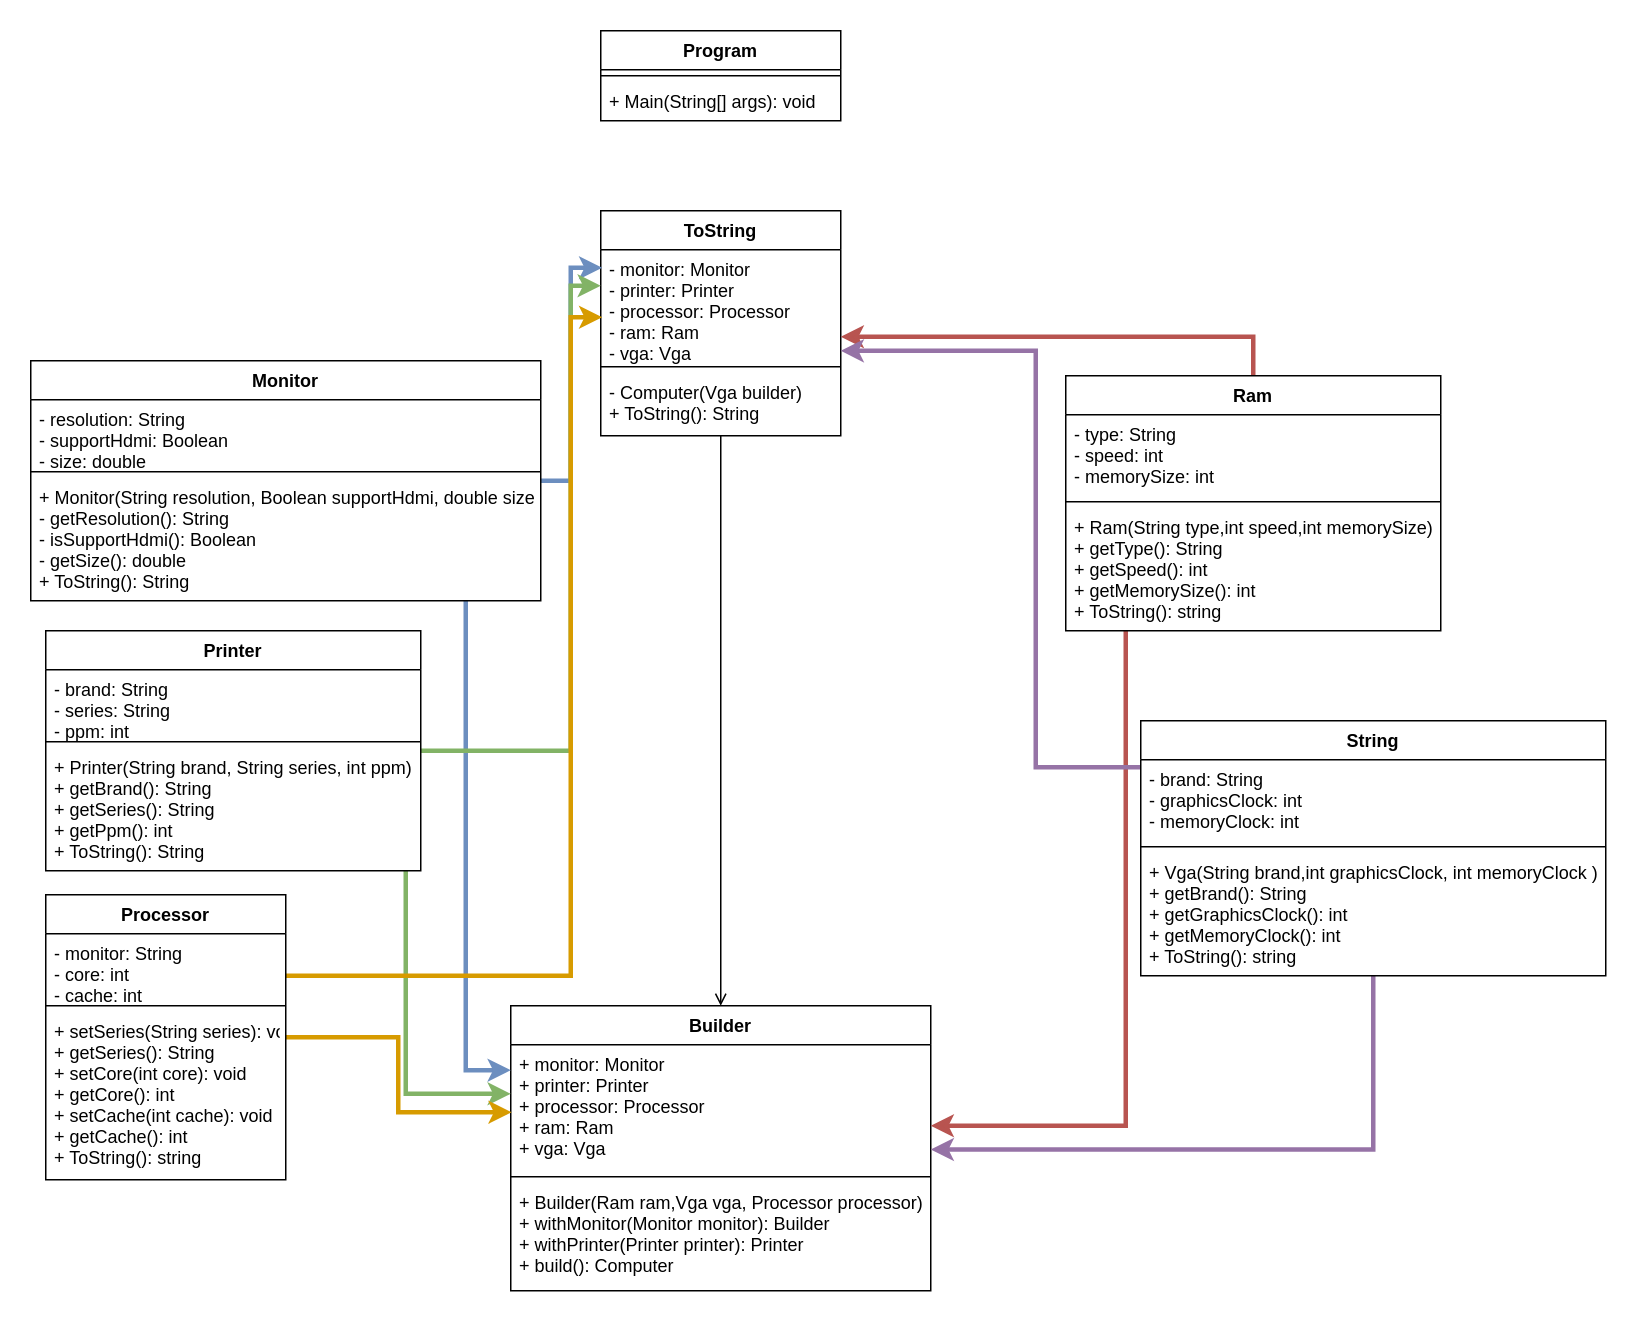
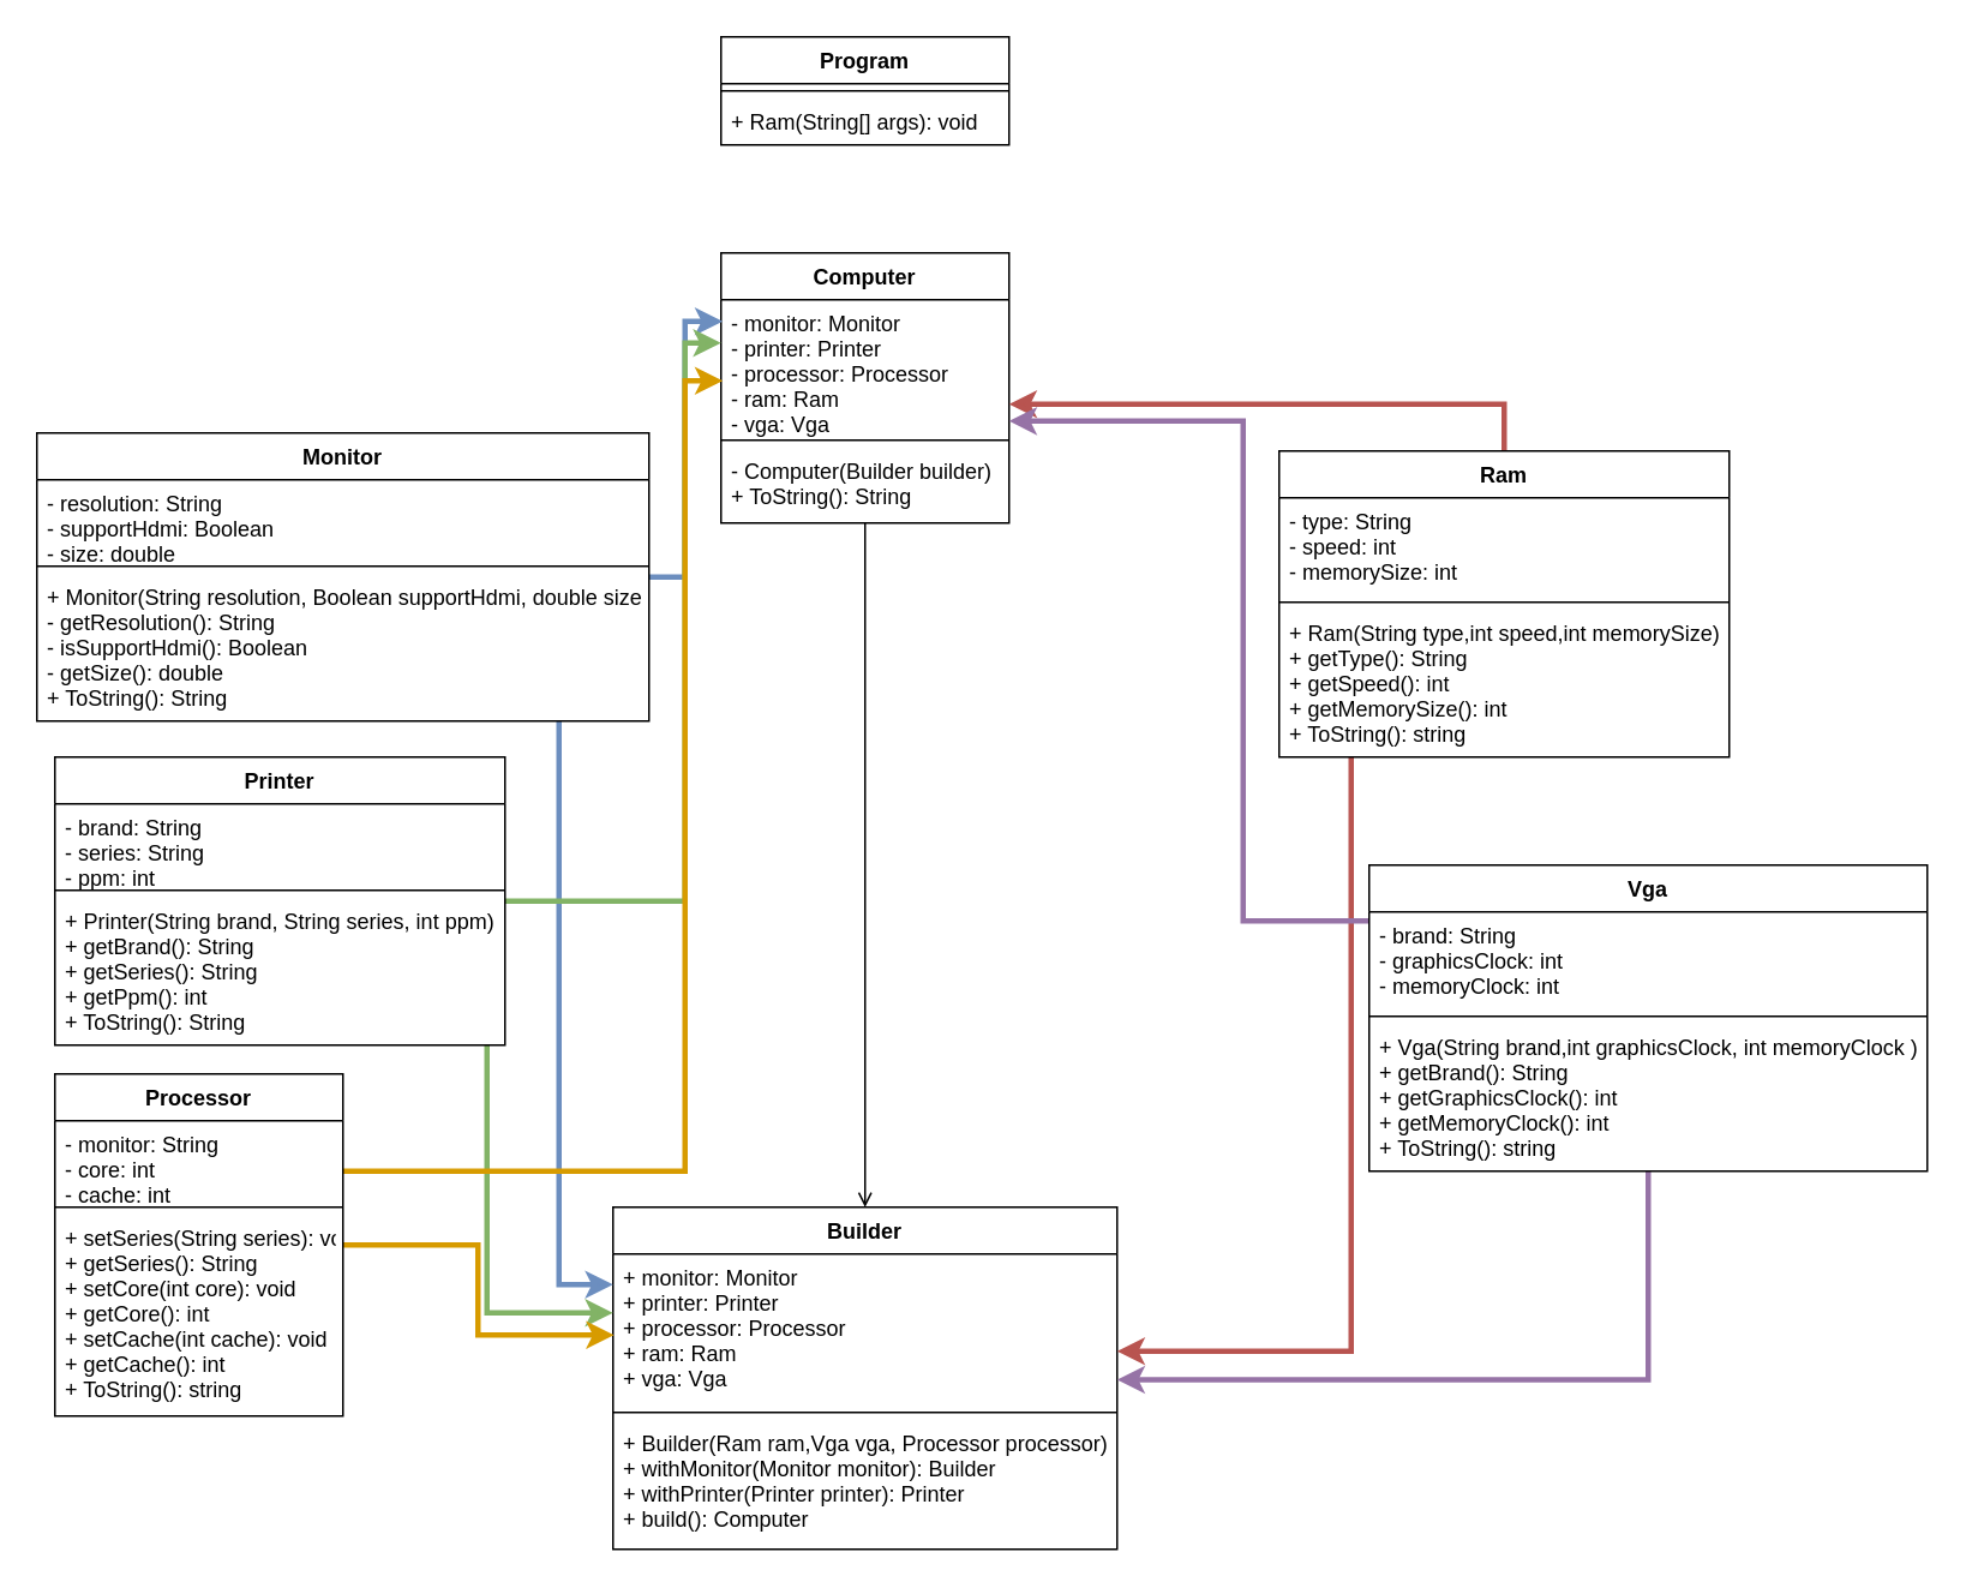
  <mxCell id="0" />
  <mxCell id="1" parent="0" />
  <mxCell id="2" value="Program" style="swimlane;fontStyle=1;align=center;verticalAlign=top;childLayout=stackLayout;horizontal=1;startSize=26;horizontalStack=0;resizeParent=1;resizeParentMax=0;resizeLast=0;collapsible=1;marginBottom=0;" vertex="1" parent="1"><mxGeometry x="400" y="20" width="160" height="60" as="geometry"><mxRectangle x="410" y="50" width="80" height="26" as="alternateBounds" /></mxGeometry></mxCell>
  <mxCell id="3" value="" style="line;strokeWidth=1;fillColor=none;align=left;verticalAlign=middle;spacingTop=-1;spacingLeft=3;spacingRight=3;rotatable=0;labelPosition=right;points=[];portConstraint=eastwest;" vertex="1" parent="2"><mxGeometry y="26" width="160" height="8" as="geometry" /></mxCell>
- <mxCell id="4" value="+ Main(String[] args): void" style="text;strokeColor=none;fillColor=none;align=left;verticalAlign=top;spacingLeft=4;spacingRight=4;overflow=hidden;rotatable=0;points=[[0,0.5],[1,0.5]];portConstraint=eastwest;" vertex="1" parent="2"><mxGeometry y="34" width="160" height="26" as="geometry" /></mxCell>
+ <mxCell id="4" value="+ Ram(String[] args): void" style="text;strokeColor=none;fillColor=none;align=left;verticalAlign=top;spacingLeft=4;spacingRight=4;overflow=hidden;rotatable=0;points=[[0,0.5],[1,0.5]];portConstraint=eastwest;" vertex="1" parent="2"><mxGeometry y="34" width="160" height="26" as="geometry" /></mxCell>
  <mxCell id="5" style="edgeStyle=orthogonalEdgeStyle;rounded=0;orthogonalLoop=1;jettySize=auto;html=1;endArrow=open;" edge="1" parent="1" source="6" target="10"><mxGeometry relative="1" as="geometry" /></mxCell>
- <mxCell id="6" value="ToString" style="swimlane;fontStyle=1;align=center;verticalAlign=top;childLayout=stackLayout;horizontal=1;startSize=26;horizontalStack=0;resizeParent=1;resizeParentMax=0;resizeLast=0;collapsible=1;marginBottom=0;" vertex="1" parent="1"><mxGeometry x="400" y="140" width="160" height="150" as="geometry"><mxRectangle x="390" y="150" width="90" height="26" as="alternateBounds" /></mxGeometry></mxCell>
+ <mxCell id="6" value="Computer" style="swimlane;fontStyle=1;align=center;verticalAlign=top;childLayout=stackLayout;horizontal=1;startSize=26;horizontalStack=0;resizeParent=1;resizeParentMax=0;resizeLast=0;collapsible=1;marginBottom=0;" vertex="1" parent="1"><mxGeometry x="400" y="140" width="160" height="150" as="geometry"><mxRectangle x="390" y="150" width="90" height="26" as="alternateBounds" /></mxGeometry></mxCell>
  <mxCell id="7" value="- monitor: Monitor&#10;- printer: Printer&#10;- processor: Processor&#10;- ram: Ram&#10;- vga: Vga&#10;" style="text;strokeColor=none;fillColor=none;align=left;verticalAlign=top;spacingLeft=4;spacingRight=4;overflow=hidden;rotatable=0;points=[[0,0.5],[1,0.5]];portConstraint=eastwest;" vertex="1" parent="6"><mxGeometry y="26" width="160" height="74" as="geometry" /></mxCell>
  <mxCell id="8" value="" style="line;strokeWidth=1;fillColor=none;align=left;verticalAlign=middle;spacingTop=-1;spacingLeft=3;spacingRight=3;rotatable=0;labelPosition=right;points=[];portConstraint=eastwest;" vertex="1" parent="6"><mxGeometry y="100" width="160" height="8" as="geometry" /></mxCell>
- <mxCell id="9" value="- Computer(Vga builder)&#10;+ ToString(): String&#10;" style="text;strokeColor=none;fillColor=none;align=left;verticalAlign=top;spacingLeft=4;spacingRight=4;overflow=hidden;rotatable=0;points=[[0,0.5],[1,0.5]];portConstraint=eastwest;" vertex="1" parent="6"><mxGeometry y="108" width="160" height="42" as="geometry" /></mxCell>
+ <mxCell id="9" value="- Computer(Builder builder)&#10;+ ToString(): String&#10;" style="text;strokeColor=none;fillColor=none;align=left;verticalAlign=top;spacingLeft=4;spacingRight=4;overflow=hidden;rotatable=0;points=[[0,0.5],[1,0.5]];portConstraint=eastwest;" vertex="1" parent="6"><mxGeometry y="108" width="160" height="42" as="geometry" /></mxCell>
  <mxCell id="10" value="Builder" style="swimlane;fontStyle=1;align=center;verticalAlign=top;childLayout=stackLayout;horizontal=1;startSize=26;horizontalStack=0;resizeParent=1;resizeParentMax=0;resizeLast=0;collapsible=1;marginBottom=0;" vertex="1" parent="1"><mxGeometry x="340" y="670" width="280" height="190" as="geometry"><mxRectangle x="435" y="580" width="70" height="26" as="alternateBounds" /></mxGeometry></mxCell>
  <mxCell id="11" value="+ monitor: Monitor&#10;+ printer: Printer&#10;+ processor: Processor&#10;+ ram: Ram&#10;+ vga: Vga&#10;&#10;&#10;" style="text;strokeColor=none;fillColor=none;align=left;verticalAlign=top;spacingLeft=4;spacingRight=4;overflow=hidden;rotatable=0;points=[[0,0.5],[1,0.5]];portConstraint=eastwest;" vertex="1" parent="10"><mxGeometry y="26" width="280" height="84" as="geometry" /></mxCell>
  <mxCell id="12" value="" style="line;strokeWidth=1;fillColor=none;align=left;verticalAlign=middle;spacingTop=-1;spacingLeft=3;spacingRight=3;rotatable=0;labelPosition=right;points=[];portConstraint=eastwest;" vertex="1" parent="10"><mxGeometry y="110" width="280" height="8" as="geometry" /></mxCell>
  <mxCell id="13" value="+ Builder(Ram ram,Vga vga, Processor processor)&#10;+ withMonitor(Monitor monitor): Builder&#10;+ withPrinter(Printer printer): Printer&#10;+ build(): Computer&#10;&#10;&#10;&#10;" style="text;strokeColor=none;fillColor=none;align=left;verticalAlign=top;spacingLeft=4;spacingRight=4;overflow=hidden;rotatable=0;points=[[0,0.5],[1,0.5]];portConstraint=eastwest;" vertex="1" parent="10"><mxGeometry y="118" width="280" height="72" as="geometry" /></mxCell>
  <mxCell id="14" style="edgeStyle=orthogonalEdgeStyle;rounded=0;orthogonalLoop=1;jettySize=auto;html=1;entryX=0.006;entryY=0.162;entryDx=0;entryDy=0;entryPerimeter=0;fillColor=#dae8fc;strokeColor=#6c8ebf;strokeWidth=3;" edge="1" parent="1" source="16" target="7"><mxGeometry relative="1" as="geometry" /></mxCell>
  <mxCell id="15" style="edgeStyle=orthogonalEdgeStyle;rounded=0;orthogonalLoop=1;jettySize=auto;html=1;entryX=0;entryY=0.202;entryDx=0;entryDy=0;entryPerimeter=0;fillColor=#dae8fc;strokeColor=#6c8ebf;jumpSize=6;strokeWidth=3;" edge="1" parent="1" source="16" target="11"><mxGeometry relative="1" as="geometry"><Array as="points"><mxPoint x="310" y="713" /></Array></mxGeometry></mxCell>
  <mxCell id="16" value="Monitor" style="swimlane;fontStyle=1;align=center;verticalAlign=top;childLayout=stackLayout;horizontal=1;startSize=26;horizontalStack=0;resizeParent=1;resizeParentMax=0;resizeLast=0;collapsible=1;marginBottom=0;" vertex="1" parent="1"><mxGeometry x="20" y="240" width="340" height="160" as="geometry"><mxRectangle x="220" y="340" width="80" height="26" as="alternateBounds" /></mxGeometry></mxCell>
  <mxCell id="17" value="- resolution: String&#10;- supportHdmi: Boolean&#10;- size: double" style="text;strokeColor=none;fillColor=none;align=left;verticalAlign=top;spacingLeft=4;spacingRight=4;overflow=hidden;rotatable=0;points=[[0,0.5],[1,0.5]];portConstraint=eastwest;" vertex="1" parent="16"><mxGeometry y="26" width="340" height="44" as="geometry" /></mxCell>
  <mxCell id="18" value="" style="line;strokeWidth=1;fillColor=none;align=left;verticalAlign=middle;spacingTop=-1;spacingLeft=3;spacingRight=3;rotatable=0;labelPosition=right;points=[];portConstraint=eastwest;" vertex="1" parent="16"><mxGeometry y="70" width="340" height="8" as="geometry" /></mxCell>
  <mxCell id="19" value="+ Monitor(String resolution, Boolean supportHdmi, double size)&#10;- getResolution(): String&#10;- isSupportHdmi(): Boolean&#10;- getSize(): double&#10;+ ToString(): String" style="text;strokeColor=none;fillColor=none;align=left;verticalAlign=top;spacingLeft=4;spacingRight=4;overflow=hidden;rotatable=0;points=[[0,0.5],[1,0.5]];portConstraint=eastwest;" vertex="1" parent="16"><mxGeometry y="78" width="340" height="82" as="geometry" /></mxCell>
  <mxCell id="20" style="edgeStyle=orthogonalEdgeStyle;rounded=0;orthogonalLoop=1;jettySize=auto;html=1;fillColor=#d5e8d4;strokeColor=#82b366;strokeWidth=3;" edge="1" parent="1" source="22" target="7"><mxGeometry relative="1" as="geometry"><Array as="points"><mxPoint x="380" y="500" /><mxPoint x="380" y="190" /></Array></mxGeometry></mxCell>
  <mxCell id="21" style="edgeStyle=orthogonalEdgeStyle;rounded=0;orthogonalLoop=1;jettySize=auto;html=1;entryX=0;entryY=0.389;entryDx=0;entryDy=0;entryPerimeter=0;fillColor=#d5e8d4;strokeColor=#82b366;strokeWidth=3;" edge="1" parent="1" source="22" target="11"><mxGeometry relative="1" as="geometry"><Array as="points"><mxPoint x="270" y="729" /></Array></mxGeometry></mxCell>
  <mxCell id="22" value="Printer" style="swimlane;fontStyle=1;align=center;verticalAlign=top;childLayout=stackLayout;horizontal=1;startSize=26;horizontalStack=0;resizeParent=1;resizeParentMax=0;resizeLast=0;collapsible=1;marginBottom=0;" vertex="1" parent="1"><mxGeometry x="30" y="420" width="250" height="160" as="geometry"><mxRectangle x="20" y="430" width="70" height="26" as="alternateBounds" /></mxGeometry></mxCell>
  <mxCell id="23" value="- brand: String&#10;- series: String&#10;- ppm: int" style="text;strokeColor=none;fillColor=none;align=left;verticalAlign=top;spacingLeft=4;spacingRight=4;overflow=hidden;rotatable=0;points=[[0,0.5],[1,0.5]];portConstraint=eastwest;" vertex="1" parent="22"><mxGeometry y="26" width="250" height="44" as="geometry" /></mxCell>
  <mxCell id="24" value="" style="line;strokeWidth=1;fillColor=none;align=left;verticalAlign=middle;spacingTop=-1;spacingLeft=3;spacingRight=3;rotatable=0;labelPosition=right;points=[];portConstraint=eastwest;" vertex="1" parent="22"><mxGeometry y="70" width="250" height="8" as="geometry" /></mxCell>
  <mxCell id="25" value="+ Printer(String brand, String series, int ppm)&#10;+ getBrand(): String&#10;+ getSeries(): String&#10;+ getPpm(): int&#10;+ ToString(): String" style="text;strokeColor=none;fillColor=none;align=left;verticalAlign=top;spacingLeft=4;spacingRight=4;overflow=hidden;rotatable=0;points=[[0,0.5],[1,0.5]];portConstraint=eastwest;" vertex="1" parent="22"><mxGeometry y="78" width="250" height="82" as="geometry" /></mxCell>
  <mxCell id="26" style="edgeStyle=orthogonalEdgeStyle;rounded=0;orthogonalLoop=1;jettySize=auto;html=1;entryX=0.006;entryY=0.608;entryDx=0;entryDy=0;entryPerimeter=0;fillColor=#ffe6cc;strokeColor=#d79b00;strokeWidth=3;" edge="1" parent="1" source="28" target="7"><mxGeometry relative="1" as="geometry"><Array as="points"><mxPoint x="380" y="650" /><mxPoint x="380" y="211" /></Array></mxGeometry></mxCell>
  <mxCell id="27" style="edgeStyle=orthogonalEdgeStyle;rounded=0;orthogonalLoop=1;jettySize=auto;html=1;fillColor=#ffe6cc;strokeColor=#d79b00;strokeWidth=3;entryX=0.002;entryY=0.536;entryDx=0;entryDy=0;entryPerimeter=0;" edge="1" parent="1" source="28" target="11"><mxGeometry relative="1" as="geometry"><mxPoint x="330" y="740" as="targetPoint" /></mxGeometry></mxCell>
  <mxCell id="28" value="Processor" style="swimlane;fontStyle=1;align=center;verticalAlign=top;childLayout=stackLayout;horizontal=1;startSize=26;horizontalStack=0;resizeParent=1;resizeParentMax=0;resizeLast=0;collapsible=1;marginBottom=0;" vertex="1" parent="1"><mxGeometry x="30" y="596" width="160" height="190" as="geometry"><mxRectangle x="100" y="650" width="90" height="26" as="alternateBounds" /></mxGeometry></mxCell>
  <mxCell id="29" value="- monitor: String&#10;- core: int&#10;- cache: int" style="text;strokeColor=none;fillColor=none;align=left;verticalAlign=top;spacingLeft=4;spacingRight=4;overflow=hidden;rotatable=0;points=[[0,0.5],[1,0.5]];portConstraint=eastwest;" vertex="1" parent="28"><mxGeometry y="26" width="160" height="44" as="geometry" /></mxCell>
  <mxCell id="30" value="" style="line;strokeWidth=1;fillColor=none;align=left;verticalAlign=middle;spacingTop=-1;spacingLeft=3;spacingRight=3;rotatable=0;labelPosition=right;points=[];portConstraint=eastwest;" vertex="1" parent="28"><mxGeometry y="70" width="160" height="8" as="geometry" /></mxCell>
  <mxCell id="31" value="+ setSeries(String series): void&#10;+ getSeries(): String&#10;+ setCore(int core): void&#10;+ getCore(): int&#10;+ setCache(int cache): void&#10;+ getCache(): int&#10;+ ToString(): string" style="text;strokeColor=none;fillColor=none;align=left;verticalAlign=top;spacingLeft=4;spacingRight=4;overflow=hidden;rotatable=0;points=[[0,0.5],[1,0.5]];portConstraint=eastwest;" vertex="1" parent="28"><mxGeometry y="78" width="160" height="112" as="geometry" /></mxCell>
  <mxCell id="32" style="edgeStyle=orthogonalEdgeStyle;rounded=0;orthogonalLoop=1;jettySize=auto;html=1;entryX=1;entryY=0.784;entryDx=0;entryDy=0;entryPerimeter=0;fillColor=#f8cecc;strokeColor=#b85450;strokeWidth=3;" edge="1" parent="1" source="34" target="7"><mxGeometry relative="1" as="geometry" /></mxCell>
  <mxCell id="33" style="edgeStyle=orthogonalEdgeStyle;rounded=0;orthogonalLoop=1;jettySize=auto;html=1;entryX=1;entryY=0.643;entryDx=0;entryDy=0;entryPerimeter=0;fillColor=#f8cecc;strokeColor=#b85450;strokeWidth=3;" edge="1" parent="1" source="34" target="11"><mxGeometry relative="1" as="geometry"><Array as="points"><mxPoint x="750" y="750" /></Array></mxGeometry></mxCell>
  <mxCell id="34" value="Ram" style="swimlane;fontStyle=1;align=center;verticalAlign=top;childLayout=stackLayout;horizontal=1;startSize=26;horizontalStack=0;resizeParent=1;resizeParentMax=0;resizeLast=0;collapsible=1;marginBottom=0;" vertex="1" parent="1"><mxGeometry x="710" y="250" width="250" height="170" as="geometry"><mxRectangle x="690" y="290" width="60" height="26" as="alternateBounds" /></mxGeometry></mxCell>
  <mxCell id="35" value="- type: String&#10;- speed: int&#10;- memorySize: int" style="text;strokeColor=none;fillColor=none;align=left;verticalAlign=top;spacingLeft=4;spacingRight=4;overflow=hidden;rotatable=0;points=[[0,0.5],[1,0.5]];portConstraint=eastwest;" vertex="1" parent="34"><mxGeometry y="26" width="250" height="54" as="geometry" /></mxCell>
  <mxCell id="36" value="" style="line;strokeWidth=1;fillColor=none;align=left;verticalAlign=middle;spacingTop=-1;spacingLeft=3;spacingRight=3;rotatable=0;labelPosition=right;points=[];portConstraint=eastwest;" vertex="1" parent="34"><mxGeometry y="80" width="250" height="8" as="geometry" /></mxCell>
  <mxCell id="37" value="+ Ram(String type,int speed,int memorySize)&#10;+ getType(): String&#10;+ getSpeed(): int&#10;+ getMemorySize(): int&#10;+ ToString(): string" style="text;strokeColor=none;fillColor=none;align=left;verticalAlign=top;spacingLeft=4;spacingRight=4;overflow=hidden;rotatable=0;points=[[0,0.5],[1,0.5]];portConstraint=eastwest;" vertex="1" parent="34"><mxGeometry y="88" width="250" height="82" as="geometry" /></mxCell>
  <mxCell id="38" style="edgeStyle=orthogonalEdgeStyle;rounded=0;orthogonalLoop=1;jettySize=auto;html=1;entryX=1;entryY=0.911;entryDx=0;entryDy=0;entryPerimeter=0;fillColor=#e1d5e7;strokeColor=#9673a6;strokeWidth=3;" edge="1" parent="1" source="40" target="7"><mxGeometry relative="1" as="geometry"><Array as="points"><mxPoint x="690" y="511" /><mxPoint x="690" y="233" /></Array></mxGeometry></mxCell>
  <mxCell id="39" style="edgeStyle=orthogonalEdgeStyle;rounded=0;orthogonalLoop=1;jettySize=auto;html=1;entryX=1;entryY=0.832;entryDx=0;entryDy=0;entryPerimeter=0;fillColor=#e1d5e7;strokeColor=#9673a6;strokeWidth=3;" edge="1" parent="1" source="40" target="11"><mxGeometry relative="1" as="geometry" /></mxCell>
- <mxCell id="40" value="String" style="swimlane;fontStyle=1;align=center;verticalAlign=top;childLayout=stackLayout;horizontal=1;startSize=26;horizontalStack=0;resizeParent=1;resizeParentMax=0;resizeLast=0;collapsible=1;marginBottom=0;" vertex="1" parent="1"><mxGeometry x="760" y="480" width="310" height="170" as="geometry"><mxRectangle x="650" y="446" width="50" height="26" as="alternateBounds" /></mxGeometry></mxCell>
+ <mxCell id="40" value="Vga" style="swimlane;fontStyle=1;align=center;verticalAlign=top;childLayout=stackLayout;horizontal=1;startSize=26;horizontalStack=0;resizeParent=1;resizeParentMax=0;resizeLast=0;collapsible=1;marginBottom=0;" vertex="1" parent="1"><mxGeometry x="760" y="480" width="310" height="170" as="geometry"><mxRectangle x="650" y="446" width="50" height="26" as="alternateBounds" /></mxGeometry></mxCell>
  <mxCell id="41" value="- brand: String&#10;- graphicsClock: int&#10;- memoryClock: int" style="text;strokeColor=none;fillColor=none;align=left;verticalAlign=top;spacingLeft=4;spacingRight=4;overflow=hidden;rotatable=0;points=[[0,0.5],[1,0.5]];portConstraint=eastwest;" vertex="1" parent="40"><mxGeometry y="26" width="310" height="54" as="geometry" /></mxCell>
  <mxCell id="42" value="" style="line;strokeWidth=1;fillColor=none;align=left;verticalAlign=middle;spacingTop=-1;spacingLeft=3;spacingRight=3;rotatable=0;labelPosition=right;points=[];portConstraint=eastwest;" vertex="1" parent="40"><mxGeometry y="80" width="310" height="8" as="geometry" /></mxCell>
  <mxCell id="43" value="+ Vga(String brand,int graphicsClock, int memoryClock )&#10;+ getBrand(): String&#10;+ getGraphicsClock(): int&#10;+ getMemoryClock(): int&#10;+ ToString(): string" style="text;strokeColor=none;fillColor=none;align=left;verticalAlign=top;spacingLeft=4;spacingRight=4;overflow=hidden;rotatable=0;points=[[0,0.5],[1,0.5]];portConstraint=eastwest;" vertex="1" parent="40"><mxGeometry y="88" width="310" height="82" as="geometry" /></mxCell>
